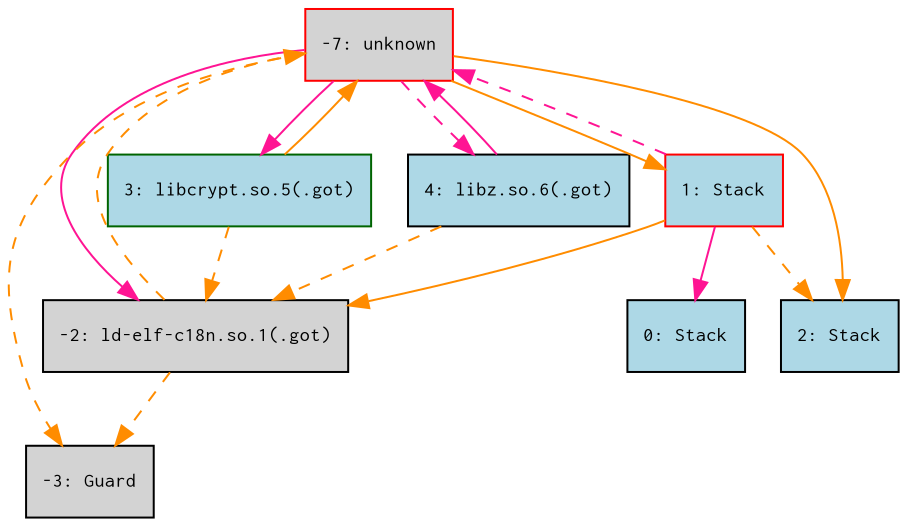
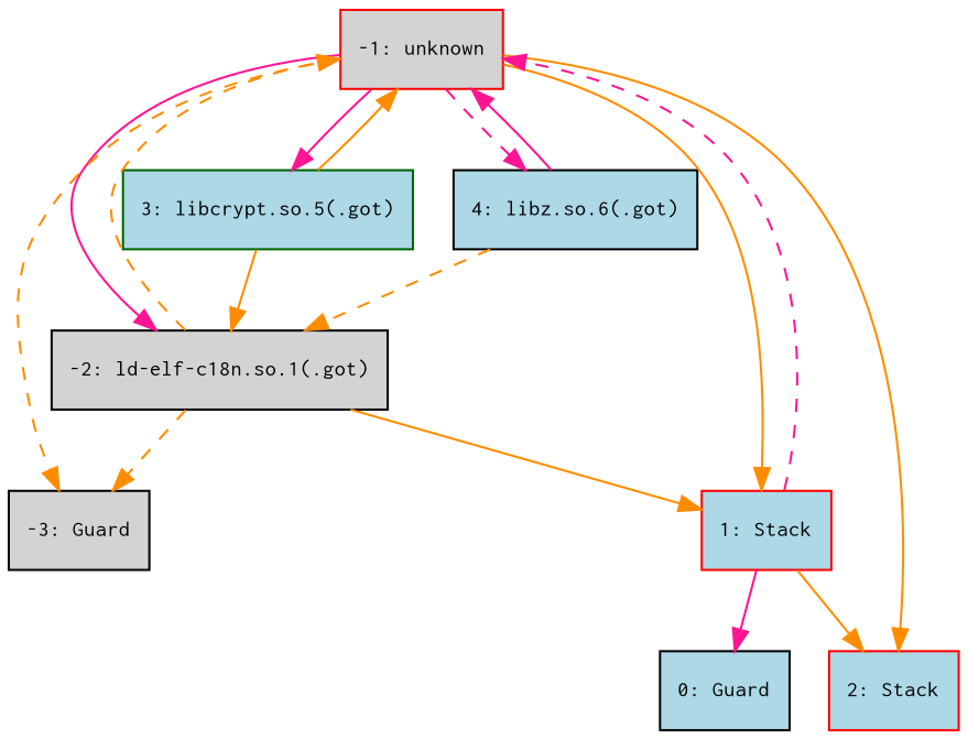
  digraph {
    rankdir=TB
    node [color=black fillcolor=lightblue fontname=Courier fontsize=10 rank=max shape=record style=filled]
    edge [color=darkorange fontname=Courier style=solid]
-   n1 [color=red fillcolor=lightgrey label="-7: unknown" rank=source]
+   n1 [color=red fillcolor=lightgrey label="-1: unknown" rank=source]
    n2 [fillcolor=lightgrey label="-2: ld-elf-c18n.so.1(.got)" rank=source]
    n3 [color=darkgreen label="3: libcrypt.so.5(.got)"]
    n4 [label="4: libz.so.6(.got)"]
    n5 [fillcolor=lightgrey label="-3: Guard" rank=source]
    n6 [color=red label="1: Stack"]
-   n7 [label="2: Stack"]
-   n8 [label="0: Stack"]
+   n7 [color=red label="2: Stack"]
+   n8 [label="0: Guard"]
    n1 -> n2 [color=deeppink]
    n1 -> n3 [color=deeppink]
    n1 -> n4 [color=deeppink style=dashed]
    n1 -> n5 [style=dashed]
    n1 -> n6
    n1 -> n7
    n2 -> n1 [style=dashed]
    n2 -> n5 [style=dashed]
    n3 -> n1
-   n3 -> n2 [style=dashed]
+   n3 -> n2
    n4 -> n1 [color=deeppink]
    n4 -> n2 [style=dashed]
    n6 -> n1 [color=deeppink style=dashed]
-   n6 -> n2
-   n6 -> n7 [style=dashed]
+   n2 -> n6
+   n6 -> n7
    n6 -> n8 [color=deeppink]
  }
